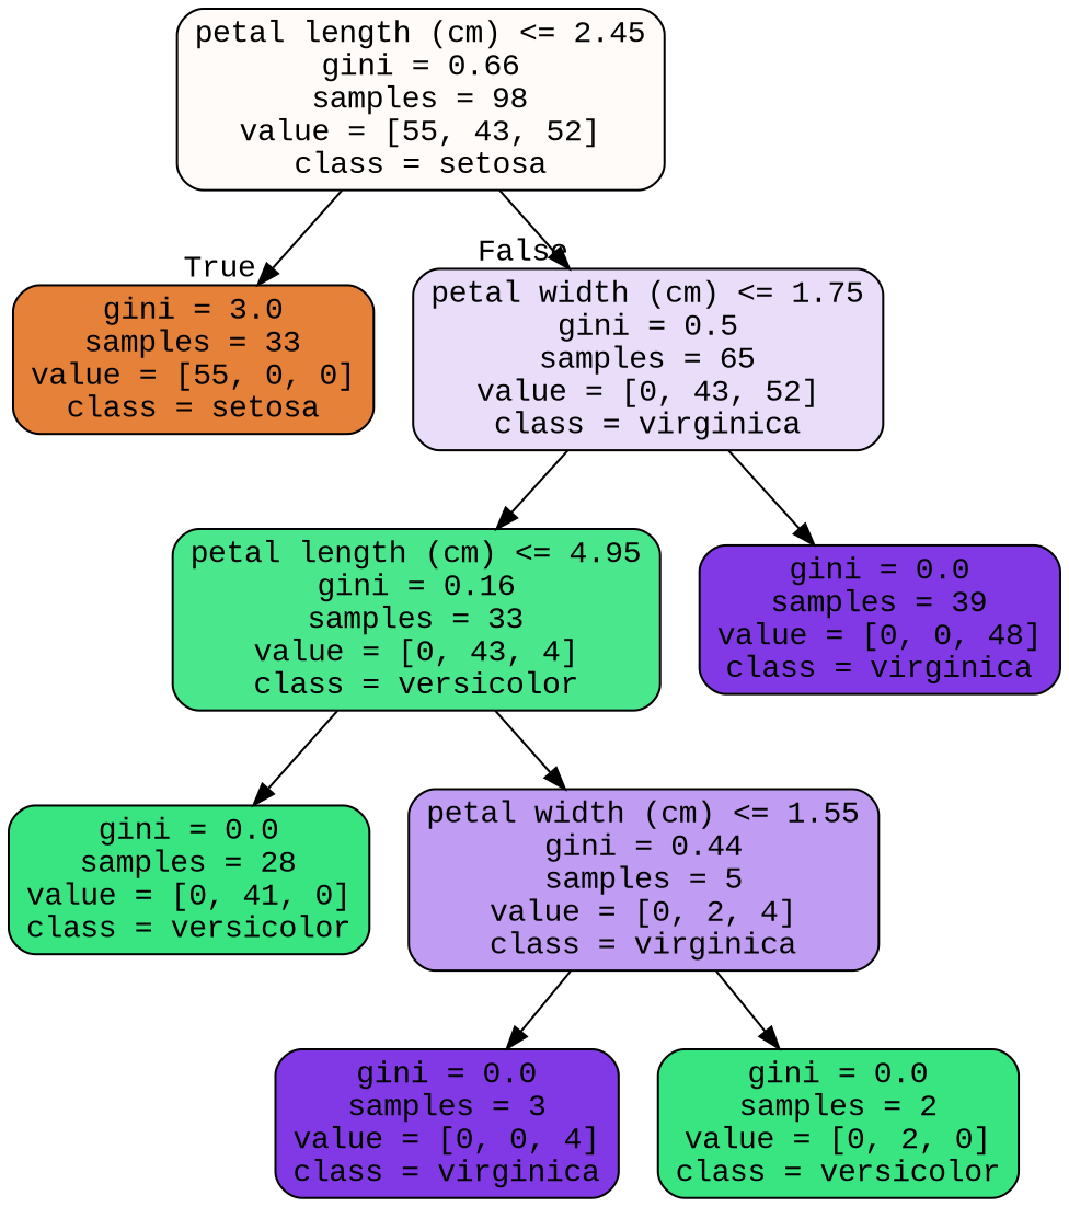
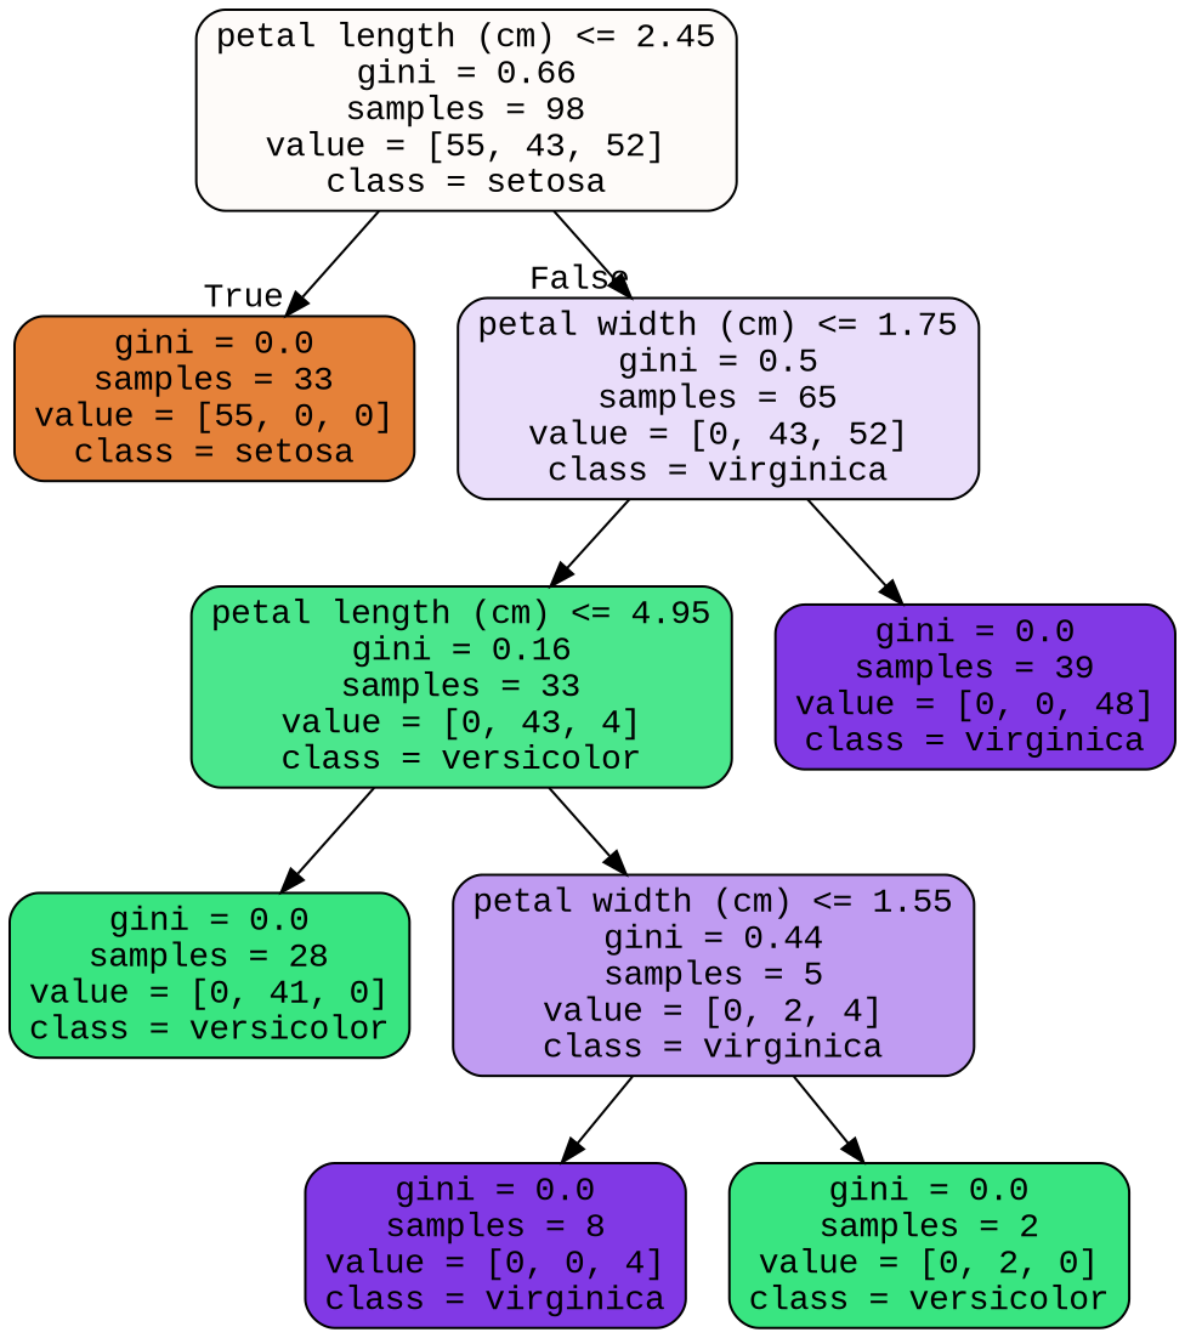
  digraph {
    fontname="Liberation Mono"
    node [color=black fillcolor="#8139e5" fontname="Liberation Mono" shape=box style="filled, rounded"]
    edge [fontname="Liberation Mono"]
    n1 [fillcolor="#fefbf9" label="petal length (cm) <= 2.45\ngini = 0.66\nsamples = 98\nvalue = [55, 43, 52]\nclass = setosa"]
-   n2 [fillcolor="#e58139" label="gini = 3.0\nsamples = 33\nvalue = [55, 0, 0]\nclass = setosa"]
+   n2 [fillcolor="#e58139" label="gini = 0.0\nsamples = 33\nvalue = [55, 0, 0]\nclass = setosa"]
    n3 [fillcolor="#e9ddfa" label="petal width (cm) <= 1.75\ngini = 0.5\nsamples = 65\nvalue = [0, 43, 52]\nclass = virginica"]
    n4 [fillcolor="#4be78d" label="petal length (cm) <= 4.95\ngini = 0.16\nsamples = 33\nvalue = [0, 43, 4]\nclass = versicolor"]
    n5 [label="gini = 0.0\nsamples = 39\nvalue = [0, 0, 48]\nclass = virginica"]
    n6 [fillcolor="#39e581" label="gini = 0.0\nsamples = 28\nvalue = [0, 41, 0]\nclass = versicolor"]
    n7 [fillcolor="#c09cf2" label="petal width (cm) <= 1.55\ngini = 0.44\nsamples = 5\nvalue = [0, 2, 4]\nclass = virginica"]
-   n8 [label="gini = 0.0\nsamples = 3\nvalue = [0, 0, 4]\nclass = virginica"]
+   n8 [label="gini = 0.0\nsamples = 8\nvalue = [0, 0, 4]\nclass = virginica"]
    n9 [fillcolor="#39e581" label="gini = 0.0\nsamples = 2\nvalue = [0, 2, 0]\nclass = versicolor"]
    n1 -> n2 [headlabel=True labelangle=45 labeldistance=2.5]
    n1 -> n3 [headlabel=False labelangle=-45 labeldistance=2.5]
    n3 -> n4
    n3 -> n5
    n4 -> n6
    n4 -> n7
    n7 -> n8
    n7 -> n9
  }
